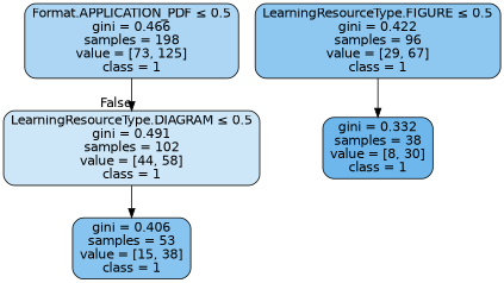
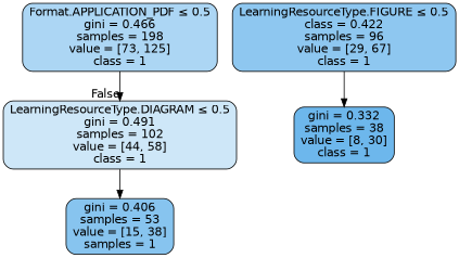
  digraph {
    node [color=black fontname=helvetica shape=box style="filled, rounded"]
    edge [fontname=helvetica]
    n1 [fillcolor="#399de56a" label=<Format.APPLICATION_PDF &le; 0.5<br/>gini = 0.466<br/>samples = 198<br/>value = [73, 125]<br/>class = 1>]
    n2 [fillcolor="#399de53e" label=<LearningResourceType.DIAGRAM &le; 0.5<br/>gini = 0.491<br/>samples = 102<br/>value = [44, 58]<br/>class = 1>]
-   n3 [fillcolor="#399de591" label=<LearningResourceType.FIGURE &le; 0.5<br/>gini = 0.422<br/>samples = 96<br/>value = [29, 67]<br/>class = 1>]
+   n3 [fillcolor="#399de591" label=<LearningResourceType.FIGURE &le; 0.5<br/>class = 0.422<br/>samples = 96<br/>value = [29, 67]<br/>class = 1>]
    n4 [fillcolor="#399de5bb" label=<gini = 0.332<br/>samples = 38<br/>value = [8, 30]<br/>class = 1>]
-   n5 [fillcolor="#399de59a" label=<gini = 0.406<br/>samples = 53<br/>value = [15, 38]<br/>class = 1>]
+   n5 [fillcolor="#399de59a" label=<gini = 0.406<br/>samples = 53<br/>value = [15, 38]<br/>samples = 1>]
    n1 -> n2 [headlabel=False labelangle=-45 labeldistance=2.5]
    n2 -> n5
    n3 -> n4
  }
